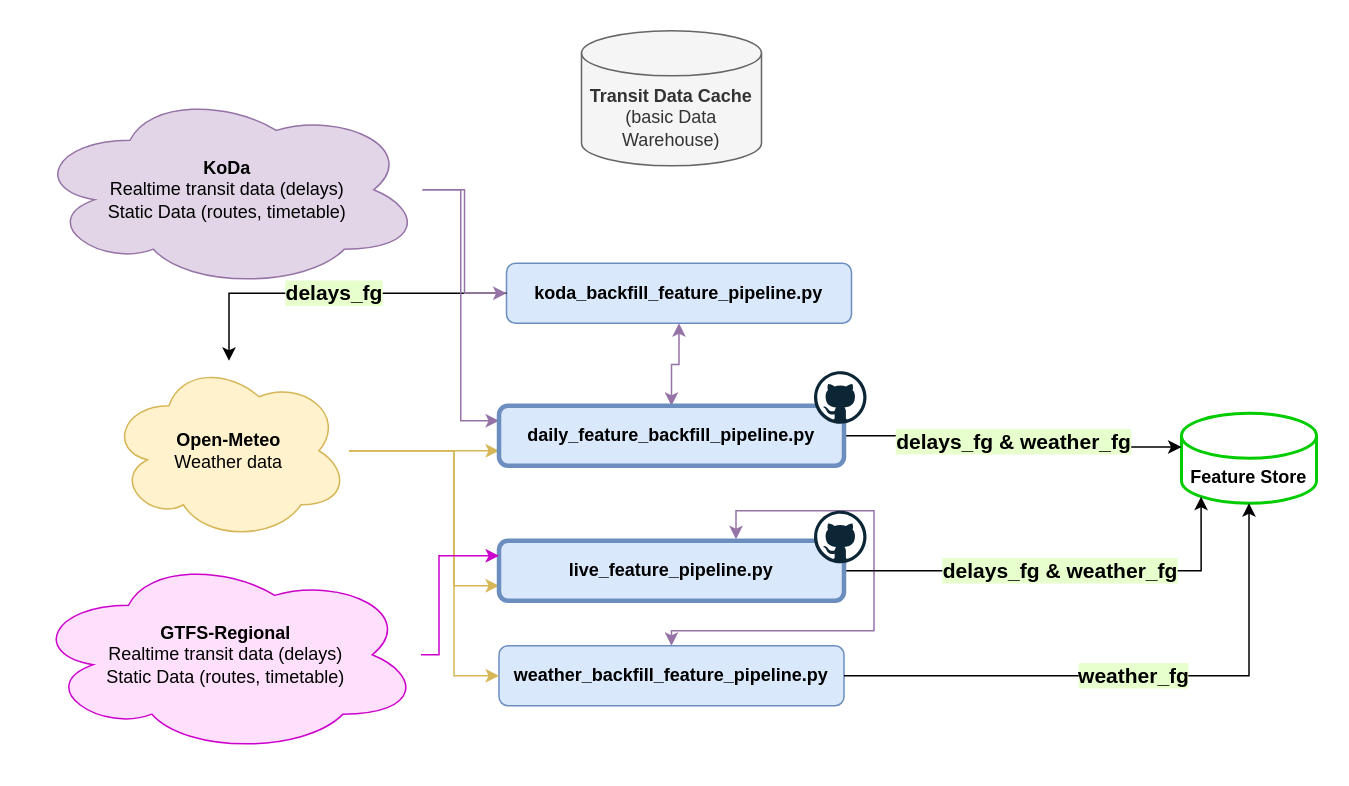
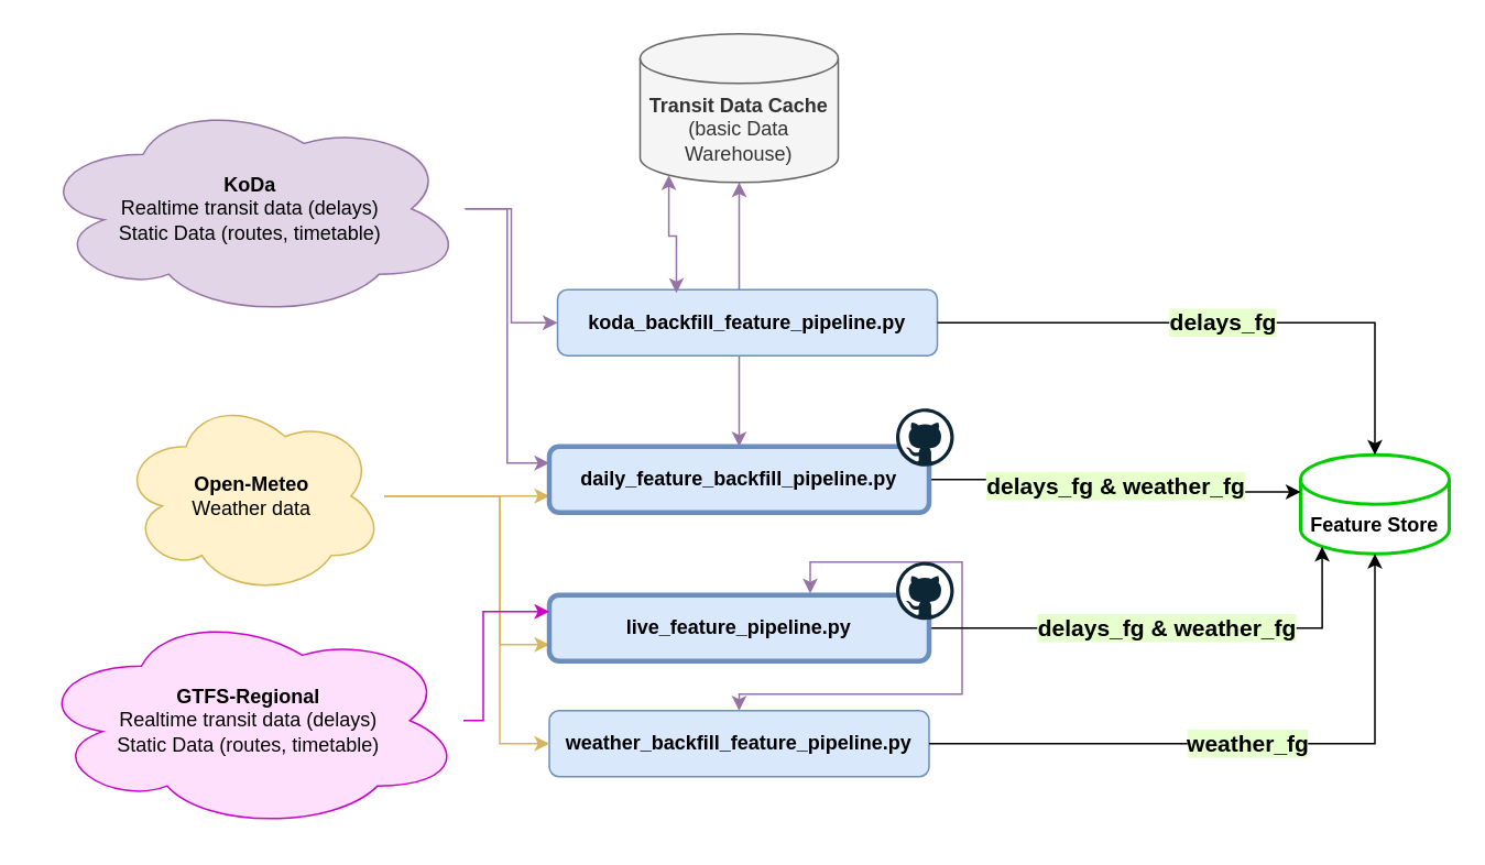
  <mxCell id="0" />
  <mxCell id="1" parent="0" />
- <mxCell id="2" style="edgeStyle=orthogonalEdgeStyle;rounded=0;orthogonalLoop=1;jettySize=auto;html=1;exitX=0.5;exitY=0;exitDx=0;exitDy=0;startArrow=classic;startFill=1;fillColor=#e1d5e7;strokeColor=#9673a6;" edge="1" parent="1" source="20" target="5"><mxGeometry relative="1" as="geometry" /></mxCell>
+ <mxCell id="2" style="edgeStyle=orthogonalEdgeStyle;rounded=0;orthogonalLoop=1;jettySize=auto;html=1;exitX=0.5;exitY=0;exitDx=0;exitDy=0;entryX=0.5;entryY=1;entryDx=0;entryDy=0;entryPerimeter=0;startArrow=classic;startFill=1;fillColor=#e1d5e7;strokeColor=#9673a6;" edge="1" parent="1" source="20" target="17"><mxGeometry relative="1" as="geometry" /></mxCell>
  <mxCell id="3" style="edgeStyle=orthogonalEdgeStyle;rounded=0;orthogonalLoop=1;jettySize=auto;html=1;startArrow=classic;startFill=1;fillColor=#e1d5e7;strokeColor=#9673a6;exitX=0.687;exitY=-0.025;exitDx=0;exitDy=0;exitPerimeter=0;" edge="1" parent="1" source="23" target="7"><mxGeometry relative="1" as="geometry"><mxPoint x="490" y="350" as="sourcePoint" /></mxGeometry></mxCell>
  <mxCell id="4" value="Feature Store" style="shape=cylinder3;whiteSpace=wrap;html=1;boundedLbl=1;backgroundOutline=1;size=15;fontStyle=1;strokeColor=#00CC00;strokeWidth=2;" vertex="1" parent="1"><mxGeometry x="787" y="275" width="90" height="60" as="geometry" /></mxCell>
  <mxCell id="5" value="koda_backfill_feature_pipeline.py" style="rounded=1;whiteSpace=wrap;html=1;fillColor=#dae8fc;strokeColor=#6c8ebf;fontStyle=1" vertex="1" parent="1"><mxGeometry x="337" y="175" width="230" height="40" as="geometry" /></mxCell>
- <mxCell id="6" value="delays_fg" style="edgeStyle=orthogonalEdgeStyle;rounded=0;orthogonalLoop=1;jettySize=auto;html=1;labelBackgroundColor=#E6FFCC;fontSize=14;labelBorderColor=none;fontStyle=1;spacing=2;spacingTop=0;spacingLeft=0;" edge="1" parent="1" source="5" target="13"><mxGeometry relative="1" as="geometry" /></mxCell>
+ <mxCell id="6" value="delays_fg" style="edgeStyle=orthogonalEdgeStyle;rounded=0;orthogonalLoop=1;jettySize=auto;html=1;entryX=0.5;entryY=0;entryDx=0;entryDy=0;entryPerimeter=0;labelBackgroundColor=#E6FFCC;fontSize=14;labelBorderColor=none;fontStyle=1;spacing=2;spacingTop=0;spacingLeft=0;" edge="1" parent="1" source="5" target="4"><mxGeometry relative="1" as="geometry" /></mxCell>
  <mxCell id="7" value="weather_backfill_feature_pipeline.py" style="rounded=1;whiteSpace=wrap;html=1;fillColor=#dae8fc;strokeColor=#6c8ebf;fontStyle=1" vertex="1" parent="1"><mxGeometry x="332" y="430" width="230" height="40" as="geometry" /></mxCell>
  <mxCell id="8" value="weather_fg" style="edgeStyle=orthogonalEdgeStyle;rounded=0;orthogonalLoop=1;jettySize=auto;html=1;entryX=0.5;entryY=1;entryDx=0;entryDy=0;entryPerimeter=0;fontSize=14;labelBackgroundColor=#E6FFCC;fontStyle=1" edge="1" parent="1" source="7" target="4"><mxGeometry relative="1" as="geometry" /></mxCell>
  <mxCell id="9" value="delays_fg &amp;amp; weather_fg" style="edgeStyle=orthogonalEdgeStyle;rounded=0;orthogonalLoop=1;jettySize=auto;html=1;entryX=0;entryY=0;entryDx=0;entryDy=22.5;entryPerimeter=0;fontSize=14;labelBackgroundColor=#E6FFCC;fontStyle=1" edge="1" source="20" parent="1" target="4"><mxGeometry relative="1" as="geometry"><mxPoint x="792" y="390" as="targetPoint" /></mxGeometry></mxCell>
  <mxCell id="10" style="edgeStyle=orthogonalEdgeStyle;rounded=0;orthogonalLoop=1;jettySize=auto;html=1;entryX=0;entryY=0.75;entryDx=0;entryDy=0;fillColor=#fff2cc;strokeColor=#d6b656;" edge="1" parent="1" source="13" target="20"><mxGeometry relative="1" as="geometry"><Array as="points"><mxPoint x="262" y="300" /><mxPoint x="262" y="300" /></Array></mxGeometry></mxCell>
  <mxCell id="11" style="edgeStyle=orthogonalEdgeStyle;rounded=0;orthogonalLoop=1;jettySize=auto;html=1;fillColor=#fff2cc;strokeColor=#d6b656;entryX=0;entryY=0.5;entryDx=0;entryDy=0;" edge="1" parent="1" source="13" target="7"><mxGeometry relative="1" as="geometry"><mxPoint x="322" y="450" as="targetPoint" /><Array as="points"><mxPoint x="302" y="300" /><mxPoint x="302" y="450" /></Array></mxGeometry></mxCell>
  <mxCell id="12" style="edgeStyle=orthogonalEdgeStyle;rounded=0;orthogonalLoop=1;jettySize=auto;html=1;entryX=0;entryY=0.75;entryDx=0;entryDy=0;fillColor=#fff2cc;strokeColor=#d6b656;" edge="1" parent="1" source="13" target="23"><mxGeometry relative="1" as="geometry"><Array as="points"><mxPoint x="302" y="300" /><mxPoint x="302" y="390" /></Array></mxGeometry></mxCell>
  <mxCell id="13" value="Open-Meteo&lt;br&gt;&lt;span style=&quot;font-weight: normal;&quot;&gt;Weather data&lt;/span&gt;" style="ellipse;shape=cloud;whiteSpace=wrap;html=1;fillColor=#fff2cc;strokeColor=#d6b656;fontStyle=1" vertex="1" parent="1"><mxGeometry x="72" y="240" width="160" height="120" as="geometry" /></mxCell>
  <mxCell id="14" style="edgeStyle=orthogonalEdgeStyle;rounded=0;orthogonalLoop=1;jettySize=auto;html=1;entryX=0;entryY=0.5;entryDx=0;entryDy=0;fillColor=#e1d5e7;strokeColor=#9673a6;" edge="1" parent="1" source="16" target="5"><mxGeometry relative="1" as="geometry" /></mxCell>
  <mxCell id="15" style="edgeStyle=orthogonalEdgeStyle;rounded=0;orthogonalLoop=1;jettySize=auto;html=1;entryX=0;entryY=0.25;entryDx=0;entryDy=0;fillColor=#e1d5e7;strokeColor=#9673a6;" edge="1" parent="1" source="16" target="20"><mxGeometry relative="1" as="geometry" /></mxCell>
  <mxCell id="16" value="KoDa&lt;br&gt;&lt;span style=&quot;font-weight: normal;&quot;&gt;Realtime transit data (delays)&lt;br&gt;Static Data (routes, timetable)&lt;/span&gt;" style="ellipse;shape=cloud;whiteSpace=wrap;html=1;fontStyle=1;fillColor=#e1d5e7;strokeColor=#9673a6;" vertex="1" parent="1"><mxGeometry x="21" y="60" width="260" height="132" as="geometry" /></mxCell>
  <mxCell id="17" value="&lt;b&gt;Transit Data Cache&lt;/b&gt; &lt;br&gt;(basic Data Warehouse)" style="shape=cylinder3;whiteSpace=wrap;html=1;boundedLbl=1;backgroundOutline=1;size=15;fillColor=#f5f5f5;strokeColor=#666666;fontColor=#333333;" vertex="1" parent="1"><mxGeometry x="387" y="20" width="120" height="90" as="geometry" /></mxCell>
  <mxCell id="18" value="delays_fg &amp;amp; weather_fg" style="edgeStyle=orthogonalEdgeStyle;rounded=0;orthogonalLoop=1;jettySize=auto;html=1;entryX=0.145;entryY=1;entryDx=0;entryDy=-4.35;entryPerimeter=0;fontSize=14;labelBackgroundColor=#E6FFCC;fontStyle=1" edge="1" source="23" parent="1" target="4"><mxGeometry relative="1" as="geometry"><mxPoint x="792" y="358" as="targetPoint" /></mxGeometry></mxCell>
  <mxCell id="19" value="" style="group" vertex="1" connectable="0" parent="1"><mxGeometry x="332" y="247" width="245" height="63" as="geometry" /></mxCell>
  <mxCell id="20" value="daily_feature_backfill_pipeline.py" style="rounded=1;whiteSpace=wrap;html=1;fillColor=#dae8fc;strokeColor=#6c8ebf;fontStyle=1;strokeWidth=3;" vertex="1" parent="19"><mxGeometry y="23" width="230" height="40" as="geometry" /></mxCell>
  <mxCell id="21" value="" style="dashed=0;outlineConnect=0;html=1;align=center;labelPosition=center;verticalLabelPosition=bottom;verticalAlign=top;shape=mxgraph.weblogos.github" vertex="1" parent="19"><mxGeometry x="210" width="35" height="35" as="geometry" /></mxCell>
  <mxCell id="22" value="" style="group" vertex="1" connectable="0" parent="1"><mxGeometry x="332" y="340" width="245" height="60" as="geometry" /></mxCell>
  <mxCell id="23" value="&lt;div&gt;live_feature_pipeline.py&lt;/div&gt;" style="rounded=1;whiteSpace=wrap;html=1;fillColor=#dae8fc;strokeColor=#6c8ebf;fontStyle=1;strokeWidth=3;" vertex="1" parent="22"><mxGeometry y="20" width="230" height="40" as="geometry" /></mxCell>
  <mxCell id="24" value="" style="dashed=0;outlineConnect=0;html=1;align=center;labelPosition=center;verticalLabelPosition=bottom;verticalAlign=top;shape=mxgraph.weblogos.github" vertex="1" parent="22"><mxGeometry x="210" width="35" height="35" as="geometry" /></mxCell>
+ <mxCell id="25" style="edgeStyle=orthogonalEdgeStyle;rounded=0;orthogonalLoop=1;jettySize=auto;html=1;exitX=0.145;exitY=1;exitDx=0;exitDy=-4.35;exitPerimeter=0;entryX=0.313;entryY=0.05;entryDx=0;entryDy=0;entryPerimeter=0;fillColor=#e1d5e7;strokeColor=#9673a6;startArrow=classic;startFill=1;" edge="1" parent="1" source="17" target="5"><mxGeometry relative="1" as="geometry" /></mxCell>
  <mxCell id="26" style="edgeStyle=orthogonalEdgeStyle;rounded=0;orthogonalLoop=1;jettySize=auto;html=1;entryX=0;entryY=0.25;entryDx=0;entryDy=0;strokeColor=#CC00CC;" edge="1" parent="1" source="27" target="23"><mxGeometry relative="1" as="geometry"><Array as="points"><mxPoint x="292" y="436" /><mxPoint x="292" y="370" /></Array></mxGeometry></mxCell>
  <mxCell id="27" value="GTFS-Regional&lt;br&gt;&lt;span style=&quot;font-weight: normal;&quot;&gt;Realtime transit data (delays)&lt;br&gt;Static Data (routes, timetable)&lt;/span&gt;" style="ellipse;shape=cloud;whiteSpace=wrap;html=1;fontStyle=1;fillColor=#FFE0FC;strokeColor=#CC00CC;" vertex="1" parent="1"><mxGeometry x="20" y="370" width="260" height="132" as="geometry" /></mxCell>
